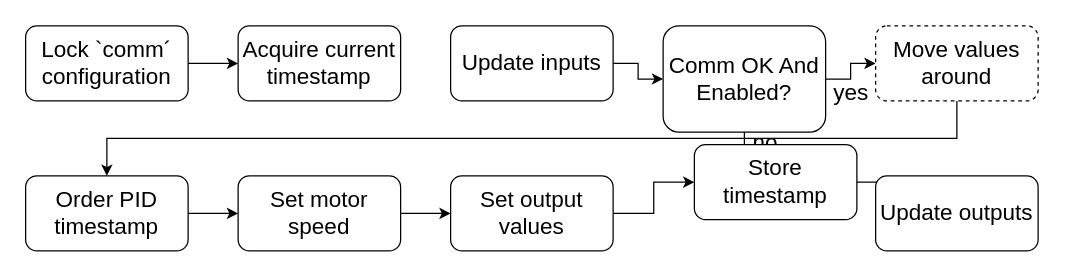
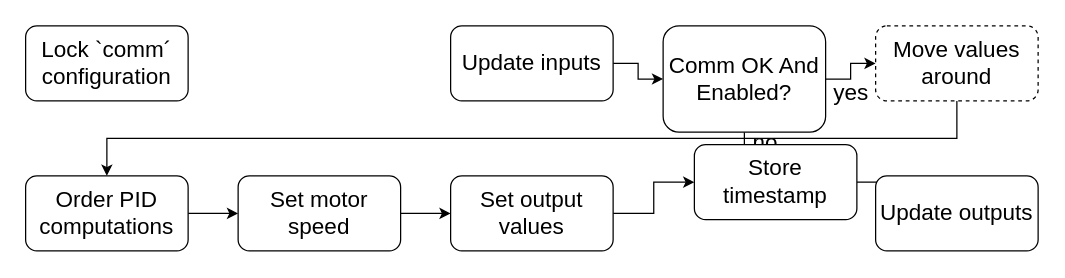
  <mxCell id="0" />
  <mxCell id="1" parent="0" />
- <mxCell id="2" style="edgeStyle=orthogonalEdgeStyle;rounded=0;orthogonalLoop=1;jettySize=auto;html=1;fontSize=18;" edge="1" parent="1" source="3" target="4"><mxGeometry relative="1" as="geometry" /></mxCell>
  <mxCell id="3" value="Lock `comm´ configuration" style="rounded=1;whiteSpace=wrap;html=1;fontSize=18;" vertex="1" parent="1"><mxGeometry x="20" y="20" width="130" height="60" as="geometry" /></mxCell>
- <mxCell id="4" value="Acquire current timestamp" style="rounded=1;whiteSpace=wrap;html=1;fontSize=18;" vertex="1" parent="1"><mxGeometry x="190" y="20" width="130" height="60" as="geometry" /></mxCell>
  <mxCell id="5" style="edgeStyle=orthogonalEdgeStyle;rounded=0;orthogonalLoop=1;jettySize=auto;html=1;fontSize=18;" edge="1" parent="1" source="6" target="9"><mxGeometry relative="1" as="geometry" /></mxCell>
  <mxCell id="6" value="Update inputs" style="rounded=1;whiteSpace=wrap;html=1;fontSize=18;" vertex="1" parent="1"><mxGeometry x="360" y="20" width="130" height="60" as="geometry" /></mxCell>
  <mxCell id="7" value="&lt;div&gt;yes&lt;/div&gt;" style="edgeStyle=orthogonalEdgeStyle;rounded=0;orthogonalLoop=1;jettySize=auto;html=1;fontSize=18;verticalAlign=top;spacing=2;" edge="1" parent="1" source="9" target="11"><mxGeometry relative="1" as="geometry"><mxPoint as="offset" /></mxGeometry></mxCell>
  <mxCell id="8" value="no" style="edgeStyle=orthogonalEdgeStyle;rounded=0;orthogonalLoop=1;jettySize=auto;html=1;fontSize=18;align=left;" edge="1" parent="1" source="9" target="19"><mxGeometry x="-0.667" y="5" relative="1" as="geometry"><mxPoint as="offset" /></mxGeometry></mxCell>
  <mxCell id="9" value="Comm OK And Enabled?" style="rounded=1;whiteSpace=wrap;html=1;fontSize=18;" vertex="1" parent="1"><mxGeometry x="530" y="20" width="130" height="85" as="geometry" /></mxCell>
  <mxCell id="10" style="edgeStyle=orthogonalEdgeStyle;rounded=0;orthogonalLoop=1;jettySize=auto;html=1;fontSize=18;" edge="1" parent="1" source="11" target="13"><mxGeometry relative="1" as="geometry"><Array as="points"><mxPoint x="765" y="110" /><mxPoint x="85" y="110" /></Array></mxGeometry></mxCell>
  <mxCell id="11" value="&lt;div&gt;Move values around&lt;/div&gt;" style="rounded=1;whiteSpace=wrap;html=1;fontSize=18;dashed=1;" vertex="1" parent="1"><mxGeometry x="700" y="20" width="130" height="60" as="geometry" /></mxCell>
  <mxCell id="12" style="edgeStyle=orthogonalEdgeStyle;rounded=0;orthogonalLoop=1;jettySize=auto;html=1;fontSize=18;" edge="1" parent="1" source="13" target="15"><mxGeometry relative="1" as="geometry" /></mxCell>
- <mxCell id="13" value="Order PID timestamp" style="rounded=1;whiteSpace=wrap;html=1;fontSize=18;" vertex="1" parent="1"><mxGeometry x="20" y="140" width="130" height="60" as="geometry" /></mxCell>
+ <mxCell id="13" value="Order PID computations" style="rounded=1;whiteSpace=wrap;html=1;fontSize=18;" vertex="1" parent="1"><mxGeometry x="20" y="140" width="130" height="60" as="geometry" /></mxCell>
  <mxCell id="14" style="edgeStyle=orthogonalEdgeStyle;rounded=0;orthogonalLoop=1;jettySize=auto;html=1;fontSize=18;" edge="1" parent="1" source="15" target="17"><mxGeometry relative="1" as="geometry" /></mxCell>
  <mxCell id="15" value="Set motor speed" style="rounded=1;whiteSpace=wrap;html=1;fontSize=18;" vertex="1" parent="1"><mxGeometry x="190" y="140" width="130" height="60" as="geometry" /></mxCell>
  <mxCell id="16" style="edgeStyle=orthogonalEdgeStyle;rounded=0;orthogonalLoop=1;jettySize=auto;html=1;fontSize=18;" edge="1" parent="1" source="17" target="19"><mxGeometry relative="1" as="geometry" /></mxCell>
  <mxCell id="17" value="Set output values" style="rounded=1;whiteSpace=wrap;html=1;fontSize=18;" vertex="1" parent="1"><mxGeometry x="360" y="140" width="130" height="60" as="geometry" /></mxCell>
  <mxCell id="18" style="edgeStyle=orthogonalEdgeStyle;rounded=0;orthogonalLoop=1;jettySize=auto;html=1;fontSize=18;" edge="1" parent="1" source="19" target="20"><mxGeometry relative="1" as="geometry" /></mxCell>
  <mxCell id="19" value="Store timestamp" style="rounded=1;whiteSpace=wrap;html=1;fontSize=18;" vertex="1" parent="1"><mxGeometry x="555" y="115" width="130" height="60" as="geometry" /></mxCell>
  <mxCell id="20" value="Update outputs" style="rounded=1;whiteSpace=wrap;html=1;fontSize=18;" vertex="1" parent="1"><mxGeometry x="700" y="140" width="130" height="60" as="geometry" /></mxCell>
